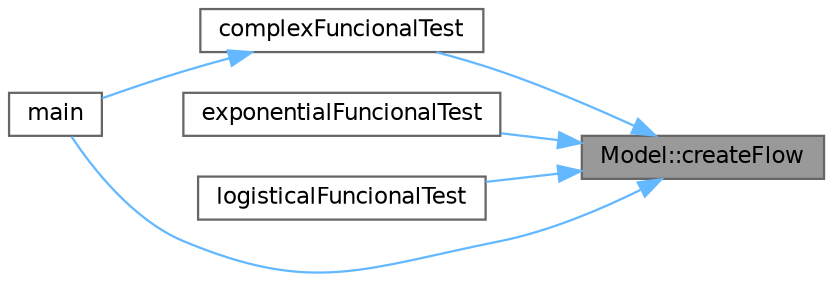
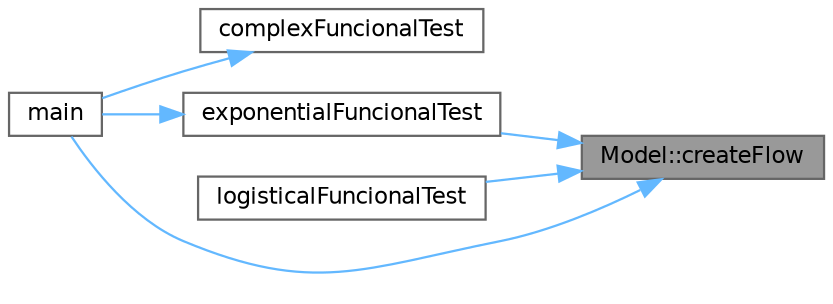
  digraph {
    rankdir=RL
    node [color=grey40 fillcolor=white fontname=Helvetica fontsize=10 shape=box style=filled]
    edge [color=steelblue1 dir=back fontname=Helvetica fontsize=10 labelfontname=Helvetica labelfontsize=10 style=solid]
    n1 [color=gray40 fillcolor=grey60 fontcolor=black height=0.2 label="Model::createFlow" width=0.4]
    n2 [height=0.2 label=complexFuncionalTest width=0.4]
    n3 [height=0.2 label=exponentialFuncionalTest width=0.4]
    n4 [height=0.2 label=logisticalFuncionalTest width=0.4]
    n5 [height=0.2 label=main width=0.4]
-   n1 -> n2
    n1 -> n3
    n1 -> n4
    n1 -> n5
    n2 -> n5
+   n3 -> n5
  }
